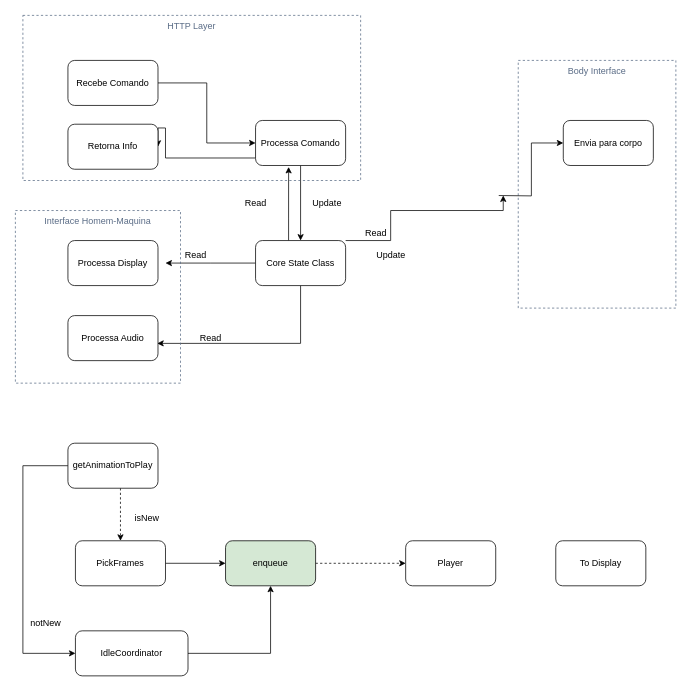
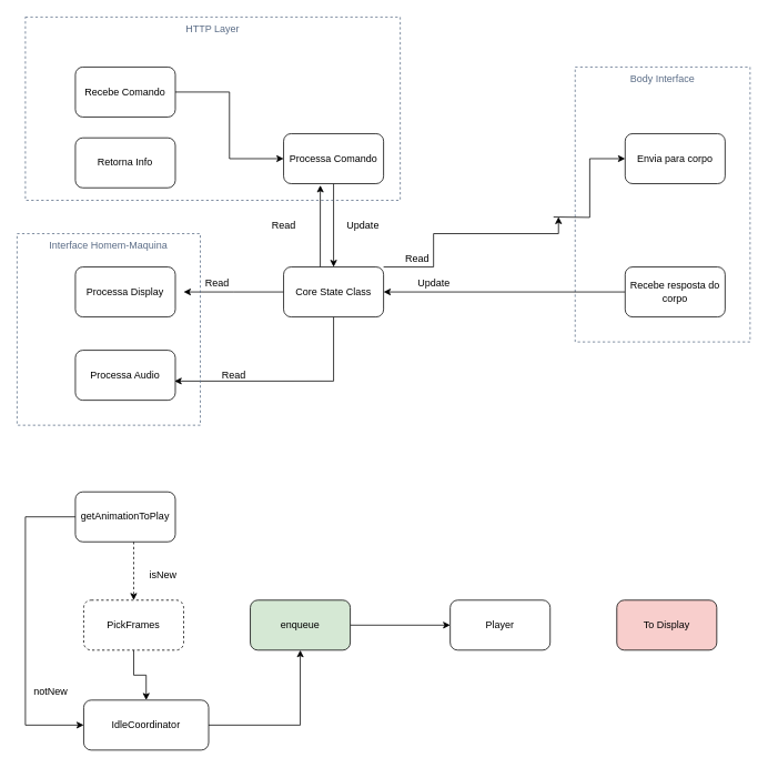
  <mxCell id="0" />
  <mxCell id="1" parent="0" />
  <mxCell id="2" value="Body Interface" style="fillColor=none;strokeColor=#5A6C86;dashed=1;verticalAlign=top;fontStyle=0;fontColor=#5A6C86;" parent="1" vertex="1"><mxGeometry x="690" y="80" width="210" height="330" as="geometry" /></mxCell>
  <mxCell id="3" value="HTTP Layer" style="fillColor=none;strokeColor=#5A6C86;dashed=1;verticalAlign=top;fontStyle=0;fontColor=#5A6C86;" parent="1" vertex="1"><mxGeometry x="30" y="20" width="450" height="220" as="geometry" /></mxCell>
  <mxCell id="4" style="edgeStyle=orthogonalEdgeStyle;rounded=0;orthogonalLoop=1;jettySize=auto;html=1;entryX=0;entryY=0.5;entryDx=0;entryDy=0;" parent="1" source="5" target="8" edge="1"><mxGeometry relative="1" as="geometry" /></mxCell>
  <mxCell id="5" value="Recebe Comando" style="rounded=1;whiteSpace=wrap;html=1;" parent="1" vertex="1"><mxGeometry x="90" y="80" width="120" height="60" as="geometry" /></mxCell>
- <mxCell id="6" style="edgeStyle=orthogonalEdgeStyle;rounded=0;orthogonalLoop=1;jettySize=auto;html=1;entryX=1;entryY=0.5;entryDx=0;entryDy=0;" parent="1" source="8" target="9" edge="1"><mxGeometry relative="1" as="geometry"><Array as="points"><mxPoint x="220" y="210" /><mxPoint x="220" y="170" /></Array></mxGeometry></mxCell>
  <mxCell id="7" style="edgeStyle=orthogonalEdgeStyle;rounded=0;orthogonalLoop=1;jettySize=auto;html=1;entryX=0.5;entryY=0;entryDx=0;entryDy=0;" parent="1" source="8" target="18" edge="1"><mxGeometry relative="1" as="geometry"><Array as="points"><mxPoint x="400" y="240" /><mxPoint x="400" y="240" /></Array></mxGeometry></mxCell>
  <mxCell id="8" value="Processa Comando" style="rounded=1;whiteSpace=wrap;html=1;" parent="1" vertex="1"><mxGeometry x="340" y="160" width="120" height="60" as="geometry" /></mxCell>
  <mxCell id="9" value="Retorna Info" style="rounded=1;whiteSpace=wrap;html=1;" parent="1" vertex="1"><mxGeometry x="90" y="165" width="120" height="60" as="geometry" /></mxCell>
  <mxCell id="10" style="edgeStyle=orthogonalEdgeStyle;rounded=0;orthogonalLoop=1;jettySize=auto;html=1;entryX=0;entryY=0.5;entryDx=0;entryDy=0;" parent="1" target="19" edge="1"><mxGeometry relative="1" as="geometry"><mxPoint x="664" y="260" as="sourcePoint" /></mxGeometry></mxCell>
+ <mxCell id="11" style="edgeStyle=orthogonalEdgeStyle;rounded=0;orthogonalLoop=1;jettySize=auto;html=1;entryX=1;entryY=0.5;entryDx=0;entryDy=0;" parent="1" source="12" target="18" edge="1"><mxGeometry relative="1" as="geometry" /></mxCell>
+ <mxCell id="12" value="Recebe resposta do corpo" style="rounded=1;whiteSpace=wrap;html=1;" parent="1" vertex="1"><mxGeometry x="750" y="320" width="120" height="60" as="geometry" /></mxCell>
  <mxCell id="13" value="Processa Display" style="rounded=1;whiteSpace=wrap;html=1;" parent="1" vertex="1"><mxGeometry x="90" y="320" width="120" height="60" as="geometry" /></mxCell>
  <mxCell id="14" style="edgeStyle=orthogonalEdgeStyle;rounded=0;orthogonalLoop=1;jettySize=auto;html=1;" parent="1" source="18" edge="1"><mxGeometry relative="1" as="geometry"><mxPoint x="220" y="350" as="targetPoint" /></mxGeometry></mxCell>
  <mxCell id="15" style="edgeStyle=orthogonalEdgeStyle;rounded=0;orthogonalLoop=1;jettySize=auto;html=1;entryX=0.367;entryY=1.033;entryDx=0;entryDy=0;entryPerimeter=0;" parent="1" source="18" target="8" edge="1"><mxGeometry relative="1" as="geometry"><Array as="points"><mxPoint x="384" y="290" /><mxPoint x="384" y="290" /></Array></mxGeometry></mxCell>
  <mxCell id="16" style="edgeStyle=orthogonalEdgeStyle;rounded=0;orthogonalLoop=1;jettySize=auto;html=1;entryX=0.992;entryY=0.617;entryDx=0;entryDy=0;entryPerimeter=0;" parent="1" source="18" target="24" edge="1"><mxGeometry relative="1" as="geometry"><Array as="points"><mxPoint x="400" y="457" /></Array></mxGeometry></mxCell>
  <mxCell id="17" style="edgeStyle=orthogonalEdgeStyle;rounded=0;orthogonalLoop=1;jettySize=auto;html=1;" edge="1" parent="1" source="18"><mxGeometry relative="1" as="geometry"><mxPoint x="670" y="260" as="targetPoint" /><Array as="points"><mxPoint x="520" y="320" /><mxPoint x="520" y="280" /><mxPoint x="670" y="280" /></Array></mxGeometry></mxCell>
  <mxCell id="18" value="Core State Class" style="rounded=1;whiteSpace=wrap;html=1;" parent="1" vertex="1"><mxGeometry x="340" y="320" width="120" height="60" as="geometry" /></mxCell>
  <mxCell id="19" value="Envia para corpo" style="rounded=1;whiteSpace=wrap;html=1;" parent="1" vertex="1"><mxGeometry x="750" y="160" width="120" height="60" as="geometry" /></mxCell>
  <mxCell id="20" value="Update" style="text;html=1;align=center;verticalAlign=middle;resizable=0;points=[];autosize=1;" parent="1" vertex="1"><mxGeometry x="410" y="260" width="50" height="20" as="geometry" /></mxCell>
  <mxCell id="21" value="Read" style="text;html=1;align=center;verticalAlign=middle;resizable=0;points=[];autosize=1;" parent="1" vertex="1"><mxGeometry x="240" y="330" width="40" height="20" as="geometry" /></mxCell>
  <mxCell id="22" value="Update" style="text;html=1;align=center;verticalAlign=middle;resizable=0;points=[];autosize=1;" parent="1" vertex="1"><mxGeometry x="495" y="330" width="50" height="20" as="geometry" /></mxCell>
  <mxCell id="23" value="Read" style="text;html=1;align=center;verticalAlign=middle;resizable=0;points=[];autosize=1;" parent="1" vertex="1"><mxGeometry x="320" y="260" width="40" height="20" as="geometry" /></mxCell>
  <mxCell id="24" value="Processa Audio" style="rounded=1;whiteSpace=wrap;html=1;" parent="1" vertex="1"><mxGeometry x="90" y="420" width="120" height="60" as="geometry" /></mxCell>
  <mxCell id="25" value="Read" style="text;html=1;align=center;verticalAlign=middle;resizable=0;points=[];autosize=1;" parent="1" vertex="1"><mxGeometry x="260" y="440" width="40" height="20" as="geometry" /></mxCell>
  <mxCell id="26" value="Interface Homem-Maquina" style="fillColor=none;strokeColor=#5A6C86;dashed=1;verticalAlign=top;fontStyle=0;fontColor=#5A6C86;" parent="1" vertex="1"><mxGeometry x="20" y="280" width="220" height="230" as="geometry" /></mxCell>
  <mxCell id="27" value="Read" style="text;html=1;align=center;verticalAlign=middle;resizable=0;points=[];autosize=1;" vertex="1" parent="1"><mxGeometry x="480" y="300" width="40" height="20" as="geometry" /></mxCell>
  <mxCell id="28" style="edgeStyle=orthogonalEdgeStyle;rounded=0;orthogonalLoop=1;jettySize=auto;html=1;entryX=0.5;entryY=0;entryDx=0;entryDy=0;dashed=1;" edge="1" parent="1" source="30" target="32"><mxGeometry relative="1" as="geometry"><Array as="points"><mxPoint x="160" y="670" /><mxPoint x="160" y="670" /></Array></mxGeometry></mxCell>
  <mxCell id="29" style="edgeStyle=orthogonalEdgeStyle;rounded=0;orthogonalLoop=1;jettySize=auto;html=1;entryX=0;entryY=0.5;entryDx=0;entryDy=0;" edge="1" parent="1" source="30" target="37"><mxGeometry relative="1" as="geometry"><mxPoint x="20" y="870" as="targetPoint" /><Array as="points"><mxPoint x="30" y="620" /><mxPoint x="30" y="870" /></Array></mxGeometry></mxCell>
  <mxCell id="30" value="getAnimationToPlay" style="rounded=1;whiteSpace=wrap;html=1;" vertex="1" parent="1"><mxGeometry x="90" y="590" width="120" height="60" as="geometry" /></mxCell>
- <mxCell id="31" style="edgeStyle=orthogonalEdgeStyle;rounded=0;orthogonalLoop=1;jettySize=auto;html=1;entryX=0;entryY=0.5;entryDx=0;entryDy=0;" edge="1" parent="1" source="32" target="34"><mxGeometry relative="1" as="geometry" /></mxCell>
- <mxCell id="32" value="PickFrames" style="rounded=1;whiteSpace=wrap;html=1;" vertex="1" parent="1"><mxGeometry x="100" y="720" width="120" height="60" as="geometry" /></mxCell>
- <mxCell id="33" style="edgeStyle=orthogonalEdgeStyle;rounded=0;orthogonalLoop=1;jettySize=auto;html=1;entryX=0;entryY=0.5;entryDx=0;entryDy=0;dashed=1;" edge="1" parent="1" source="34" target="39"><mxGeometry relative="1" as="geometry" /></mxCell>
+ <mxCell id="31" style="edgeStyle=orthogonalEdgeStyle;rounded=0;orthogonalLoop=1;jettySize=auto;html=1;" edge="1" parent="1" source="32" target="37"><mxGeometry relative="1" as="geometry" /></mxCell>
+ <mxCell id="32" value="PickFrames" style="rounded=1;whiteSpace=wrap;html=1;dashed=1;" vertex="1" parent="1"><mxGeometry x="100" y="720" width="120" height="60" as="geometry" /></mxCell>
+ <mxCell id="33" style="edgeStyle=orthogonalEdgeStyle;rounded=0;orthogonalLoop=1;jettySize=auto;html=1;entryX=0;entryY=0.5;entryDx=0;entryDy=0;" edge="1" parent="1" source="34" target="39"><mxGeometry relative="1" as="geometry" /></mxCell>
  <mxCell id="34" value="enqueue" style="rounded=1;whiteSpace=wrap;html=1;fillColor=#d5e8d4;" vertex="1" parent="1"><mxGeometry x="300" y="720" width="120" height="60" as="geometry" /></mxCell>
  <mxCell id="35" value="isNew" style="text;html=1;align=center;verticalAlign=middle;resizable=0;points=[];autosize=1;" vertex="1" parent="1"><mxGeometry x="170" y="680" width="50" height="20" as="geometry" /></mxCell>
  <mxCell id="36" style="edgeStyle=orthogonalEdgeStyle;rounded=0;orthogonalLoop=1;jettySize=auto;html=1;entryX=0.5;entryY=1;entryDx=0;entryDy=0;" edge="1" parent="1" source="37" target="34"><mxGeometry relative="1" as="geometry" /></mxCell>
  <mxCell id="37" value="IdleCoordinator" style="rounded=1;whiteSpace=wrap;html=1;" vertex="1" parent="1"><mxGeometry x="100" y="840" width="150" height="60" as="geometry" /></mxCell>
  <mxCell id="38" value="notNew" style="text;html=1;align=center;verticalAlign=middle;resizable=0;points=[];autosize=1;" vertex="1" parent="1"><mxGeometry x="30" y="820" width="60" height="20" as="geometry" /></mxCell>
  <mxCell id="39" value="Player" style="rounded=1;whiteSpace=wrap;html=1;" vertex="1" parent="1"><mxGeometry x="540" y="720" width="120" height="60" as="geometry" /></mxCell>
- <mxCell id="40" value="To Display" style="rounded=1;whiteSpace=wrap;html=1;" vertex="1" parent="1"><mxGeometry x="740" y="720" width="120" height="60" as="geometry" /></mxCell>
+ <mxCell id="40" value="To Display" style="rounded=1;whiteSpace=wrap;html=1;fillColor=#f8cecc;" vertex="1" parent="1"><mxGeometry x="740" y="720" width="120" height="60" as="geometry" /></mxCell>
